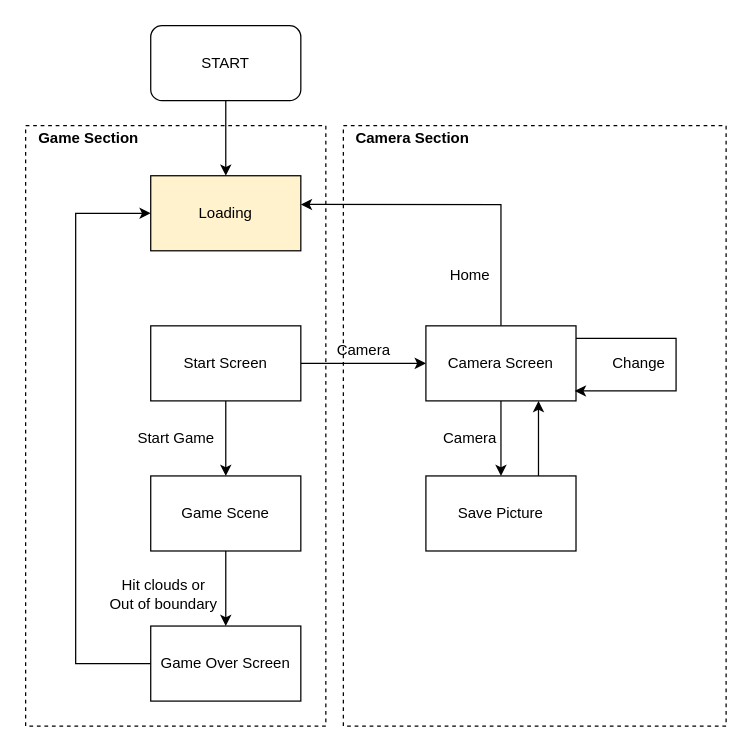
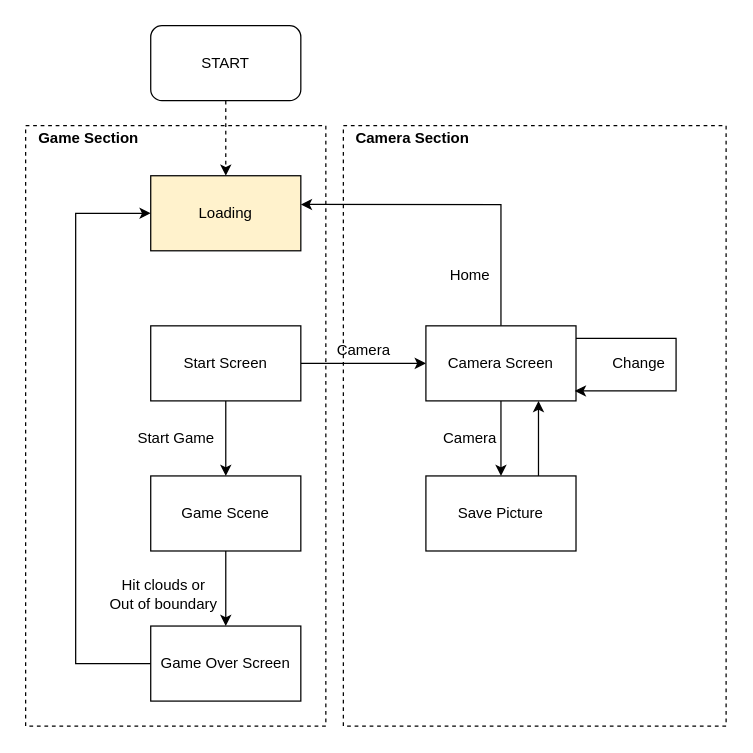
  <mxCell id="0" />
  <mxCell id="1" parent="0" />
  <mxCell id="2" style="edgeStyle=orthogonalEdgeStyle;rounded=0;orthogonalLoop=1;jettySize=auto;html=1;entryX=0;entryY=0.5;entryDx=0;entryDy=0;exitX=1;exitY=0.5;exitDx=0;exitDy=0;" edge="1" parent="1" source="7" target="14"><mxGeometry relative="1" as="geometry"><Array as="points"><mxPoint x="270" y="290" /><mxPoint x="270" y="290" /></Array></mxGeometry></mxCell>
  <mxCell id="3" value="Loading" style="rounded=0;whiteSpace=wrap;html=1;fillColor=#fff2cc;" vertex="1" parent="1"><mxGeometry x="120" y="140" width="120" height="60" as="geometry" /></mxCell>
- <mxCell id="4" style="edgeStyle=orthogonalEdgeStyle;rounded=0;orthogonalLoop=1;jettySize=auto;html=1;entryX=0.5;entryY=0;entryDx=0;entryDy=0;" edge="1" parent="1" source="5" target="3"><mxGeometry relative="1" as="geometry" /></mxCell>
+ <mxCell id="4" style="edgeStyle=orthogonalEdgeStyle;rounded=0;orthogonalLoop=1;jettySize=auto;html=1;entryX=0.5;entryY=0;entryDx=0;entryDy=0;dashed=1;" edge="1" parent="1" source="5" target="3"><mxGeometry relative="1" as="geometry" /></mxCell>
  <mxCell id="5" value="START" style="rounded=1;whiteSpace=wrap;html=1;" vertex="1" parent="1"><mxGeometry x="120" y="20" width="120" height="60" as="geometry" /></mxCell>
  <mxCell id="6" style="edgeStyle=orthogonalEdgeStyle;rounded=0;orthogonalLoop=1;jettySize=auto;html=1;entryX=0.5;entryY=0;entryDx=0;entryDy=0;" edge="1" parent="1" source="7" target="9"><mxGeometry relative="1" as="geometry" /></mxCell>
  <mxCell id="7" value="Start Screen" style="rounded=0;whiteSpace=wrap;html=1;" vertex="1" parent="1"><mxGeometry x="120" y="260" width="120" height="60" as="geometry" /></mxCell>
  <mxCell id="8" style="edgeStyle=orthogonalEdgeStyle;rounded=0;orthogonalLoop=1;jettySize=auto;html=1;entryX=0.5;entryY=0;entryDx=0;entryDy=0;" edge="1" parent="1" source="9" target="11"><mxGeometry relative="1" as="geometry" /></mxCell>
  <mxCell id="9" value="Game Scene" style="rounded=0;whiteSpace=wrap;html=1;" vertex="1" parent="1"><mxGeometry x="120" y="380" width="120" height="60" as="geometry" /></mxCell>
  <mxCell id="10" style="edgeStyle=orthogonalEdgeStyle;rounded=0;orthogonalLoop=1;jettySize=auto;html=1;entryX=0;entryY=0.5;entryDx=0;entryDy=0;exitX=0;exitY=0.5;exitDx=0;exitDy=0;" edge="1" parent="1" source="11" target="3"><mxGeometry relative="1" as="geometry"><mxPoint x="40" y="250" as="targetPoint" /><Array as="points"><mxPoint x="60" y="530" /><mxPoint x="60" y="170" /></Array></mxGeometry></mxCell>
  <mxCell id="11" value="Game Over Screen" style="rounded=0;whiteSpace=wrap;html=1;" vertex="1" parent="1"><mxGeometry x="120" y="500" width="120" height="60" as="geometry" /></mxCell>
  <mxCell id="12" style="edgeStyle=orthogonalEdgeStyle;rounded=0;orthogonalLoop=1;jettySize=auto;html=1;entryX=1;entryY=0.383;entryDx=0;entryDy=0;entryPerimeter=0;" edge="1" parent="1" source="14" target="3"><mxGeometry relative="1" as="geometry"><Array as="points"><mxPoint x="400" y="163" /></Array></mxGeometry></mxCell>
  <mxCell id="13" style="edgeStyle=orthogonalEdgeStyle;rounded=0;orthogonalLoop=1;jettySize=auto;html=1;entryX=0.5;entryY=0;entryDx=0;entryDy=0;" edge="1" parent="1" source="14" target="16"><mxGeometry relative="1" as="geometry" /></mxCell>
  <mxCell id="14" value="Camera Screen" style="rounded=0;whiteSpace=wrap;html=1;" vertex="1" parent="1"><mxGeometry x="340" y="260" width="120" height="60" as="geometry" /></mxCell>
  <mxCell id="15" style="edgeStyle=orthogonalEdgeStyle;rounded=0;orthogonalLoop=1;jettySize=auto;html=1;entryX=0.75;entryY=1;entryDx=0;entryDy=0;exitX=0.75;exitY=0;exitDx=0;exitDy=0;" edge="1" parent="1" source="16" target="14"><mxGeometry relative="1" as="geometry"><mxPoint x="490" y="310" as="targetPoint" /><Array as="points"><mxPoint x="430" y="350" /><mxPoint x="430" y="350" /></Array></mxGeometry></mxCell>
  <mxCell id="16" value="Save Picture" style="rounded=0;whiteSpace=wrap;html=1;" vertex="1" parent="1"><mxGeometry x="340" y="380" width="120" height="60" as="geometry" /></mxCell>
  <mxCell id="17" value="Start Game" style="text;html=1;align=center;verticalAlign=middle;resizable=0;points=[];autosize=1;" vertex="1" parent="1"><mxGeometry x="100" y="340" width="80" height="20" as="geometry" /></mxCell>
  <mxCell id="18" value="Camera" style="text;html=1;align=center;verticalAlign=middle;resizable=0;points=[];autosize=1;" vertex="1" parent="1"><mxGeometry x="260" y="270" width="60" height="20" as="geometry" /></mxCell>
  <mxCell id="19" value="Home" style="text;html=1;align=center;verticalAlign=middle;resizable=0;points=[];autosize=1;" vertex="1" parent="1"><mxGeometry x="350" y="210" width="50" height="20" as="geometry" /></mxCell>
  <mxCell id="20" value="Hit clouds or&lt;br&gt;Out of boundary" style="text;html=1;align=center;verticalAlign=middle;resizable=0;points=[];autosize=1;" vertex="1" parent="1"><mxGeometry x="80" y="460" width="100" height="30" as="geometry" /></mxCell>
  <mxCell id="21" value="Camera" style="text;html=1;align=center;verticalAlign=middle;resizable=0;points=[];autosize=1;" vertex="1" parent="1"><mxGeometry x="345" y="340" width="60" height="20" as="geometry" /></mxCell>
  <mxCell id="22" style="edgeStyle=orthogonalEdgeStyle;rounded=0;orthogonalLoop=1;jettySize=auto;html=1;entryX=0.992;entryY=0.867;entryDx=0;entryDy=0;entryPerimeter=0;" edge="1" parent="1" source="14" target="14"><mxGeometry relative="1" as="geometry"><Array as="points"><mxPoint x="540" y="270" /><mxPoint x="540" y="312" /></Array></mxGeometry></mxCell>
  <mxCell id="23" value="Change" style="text;html=1;align=center;verticalAlign=middle;resizable=0;points=[];autosize=1;" vertex="1" parent="1"><mxGeometry x="480" y="280" width="60" height="20" as="geometry" /></mxCell>
  <mxCell id="24" value="" style="rounded=0;whiteSpace=wrap;html=1;fillColor=none;dashed=1;" vertex="1" parent="1"><mxGeometry x="20" y="100" width="240" height="480" as="geometry" /></mxCell>
  <mxCell id="25" value="" style="rounded=0;whiteSpace=wrap;html=1;fillColor=none;dashed=1;" vertex="1" parent="1"><mxGeometry x="274" y="100" width="306" height="480" as="geometry" /></mxCell>
  <mxCell id="26" value="Game Section" style="text;html=1;align=center;verticalAlign=middle;resizable=0;points=[];autosize=1;fontStyle=1" vertex="1" parent="1"><mxGeometry x="20" y="100" width="100" height="20" as="geometry" /></mxCell>
  <mxCell id="27" value="Camera Section" style="text;html=1;align=center;verticalAlign=middle;resizable=0;points=[];autosize=1;fontStyle=1" vertex="1" parent="1"><mxGeometry x="274" y="100" width="110" height="20" as="geometry" /></mxCell>
